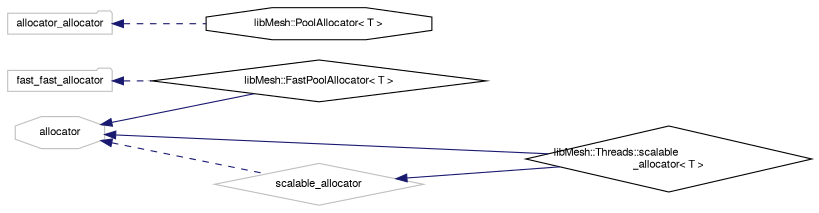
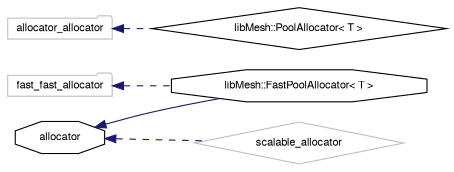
  digraph {
    rankdir=LR
    node [color=grey75 fillcolor=white fontname=FreeSans fontsize=10 shape=diamond style=filled]
    edge [color=midnightblue dir=back fontname=FreeSans fontsize=10 labelfontname=FreeSans labelfontsize=10 style=solid]
-   n1 [height=0.2 label=allocator shape=octagon width=0.4]
-   n2 [color=black height=0.2 label="libMesh::FastPoolAllocator\< T \>" width=0.4]
-   n3 [color=black height=0.2 label="libMesh::Threads::scalable\l_allocator\< T \>" width=0.4]
+   n1 [color=black height=0.2 label=allocator shape=octagon width=0.4]
+   n2 [color=black height=0.2 label="libMesh::FastPoolAllocator\< T \>" shape=octagon width=0.4]
    n4 [height=0.2 label=scalable_allocator width=0.4]
-   n5 [color=black height=0.2 label="libMesh::PoolAllocator\< T \>" shape=octagon width=0.4]
+   n5 [color=black height=0.2 label="libMesh::PoolAllocator\< T \>" width=0.4]
    n6 [height=0.2 label=fast_fast_allocator shape=folder width=0.4]
    n7 [height=0.2 label=allocator_allocator shape=folder width=0.4]
    n1 -> n2
-   n1 -> n3
    n1 -> n4 [style=dashed]
-   n4 -> n3
    n6 -> n2 [style=dashed]
    n7 -> n5 [style=dashed]
  }
